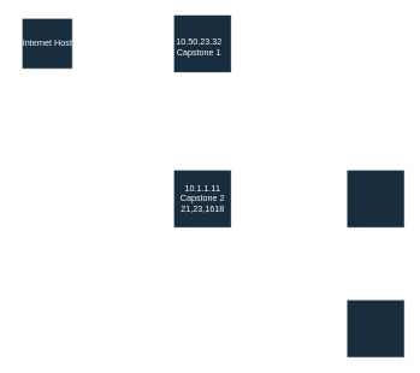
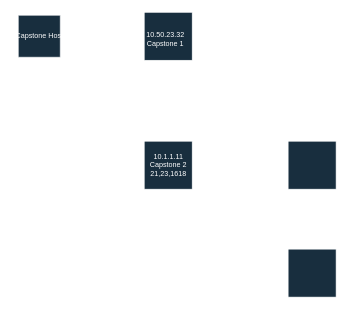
  <mxCell id="0" />
  <mxCell id="1" parent="0" />
  <mxCell id="2" value="" style="verticalLabelPosition=bottom;verticalAlign=top;html=1;shape=mxgraph.basic.rect;fillColor2=none;strokeWidth=1;size=20;indent=5;strokeColor=#FFFFFF;fontColor=#FFFFFF;fillColor=#182E3E;" vertex="1" parent="1"><mxGeometry x="30" y="25" width="70" height="70" as="geometry" /></mxCell>
  <mxCell id="3" value="" style="whiteSpace=wrap;html=1;aspect=fixed;strokeColor=#FFFFFF;fontColor=#FFFFFF;fillColor=#182E3E;" vertex="1" parent="1"><mxGeometry x="240" y="20" width="80" height="80" as="geometry" /></mxCell>
  <mxCell id="4" value="" style="whiteSpace=wrap;html=1;aspect=fixed;strokeColor=#FFFFFF;fontColor=#FFFFFF;fillColor=#182E3E;" vertex="1" parent="1"><mxGeometry x="240" y="235" width="80" height="80" as="geometry" /></mxCell>
  <mxCell id="5" value="" style="whiteSpace=wrap;html=1;aspect=fixed;strokeColor=#FFFFFF;fontColor=#FFFFFF;fillColor=#182E3E;" vertex="1" parent="1"><mxGeometry x="480" y="235" width="80" height="80" as="geometry" /></mxCell>
  <mxCell id="6" value="" style="whiteSpace=wrap;html=1;aspect=fixed;strokeColor=#FFFFFF;fontColor=#FFFFFF;fillColor=#182E3E;" vertex="1" parent="1"><mxGeometry x="480" y="415" width="80" height="80" as="geometry" /></mxCell>
- <mxCell id="7" value="Internet Host" style="text;html=1;align=center;verticalAlign=middle;resizable=0;points=[];autosize=1;strokeColor=none;fillColor=none;fontColor=#FFFFFF;" vertex="1" parent="1"><mxGeometry x="20" y="45" width="90" height="30" as="geometry" /></mxCell>
+ <mxCell id="7" value="Capstone Host" style="text;html=1;align=center;verticalAlign=middle;resizable=0;points=[];autosize=1;strokeColor=none;fillColor=none;fontColor=#FFFFFF;" vertex="1" parent="1"><mxGeometry x="20" y="45" width="90" height="30" as="geometry" /></mxCell>
  <mxCell id="8" value="&lt;div&gt;10.1.1.11&lt;/div&gt;&lt;div&gt;Capstone 2&lt;/div&gt;&lt;div&gt;21,23,1618&lt;br&gt;&lt;/div&gt;" style="text;html=1;align=center;verticalAlign=middle;resizable=0;points=[];autosize=1;strokeColor=none;fillColor=none;fontColor=#FFFFFF;" vertex="1" parent="1"><mxGeometry x="240" y="245" width="80" height="60" as="geometry" /></mxCell>
  <mxCell id="9" value="10.50.23.32&lt;br&gt;Capstone 1" style="text;html=1;align=center;verticalAlign=middle;resizable=0;points=[];autosize=1;strokeColor=none;fillColor=none;fontColor=#FFFFFF;" vertex="1" parent="1"><mxGeometry x="230" y="45" width="90" height="40" as="geometry" /></mxCell>
